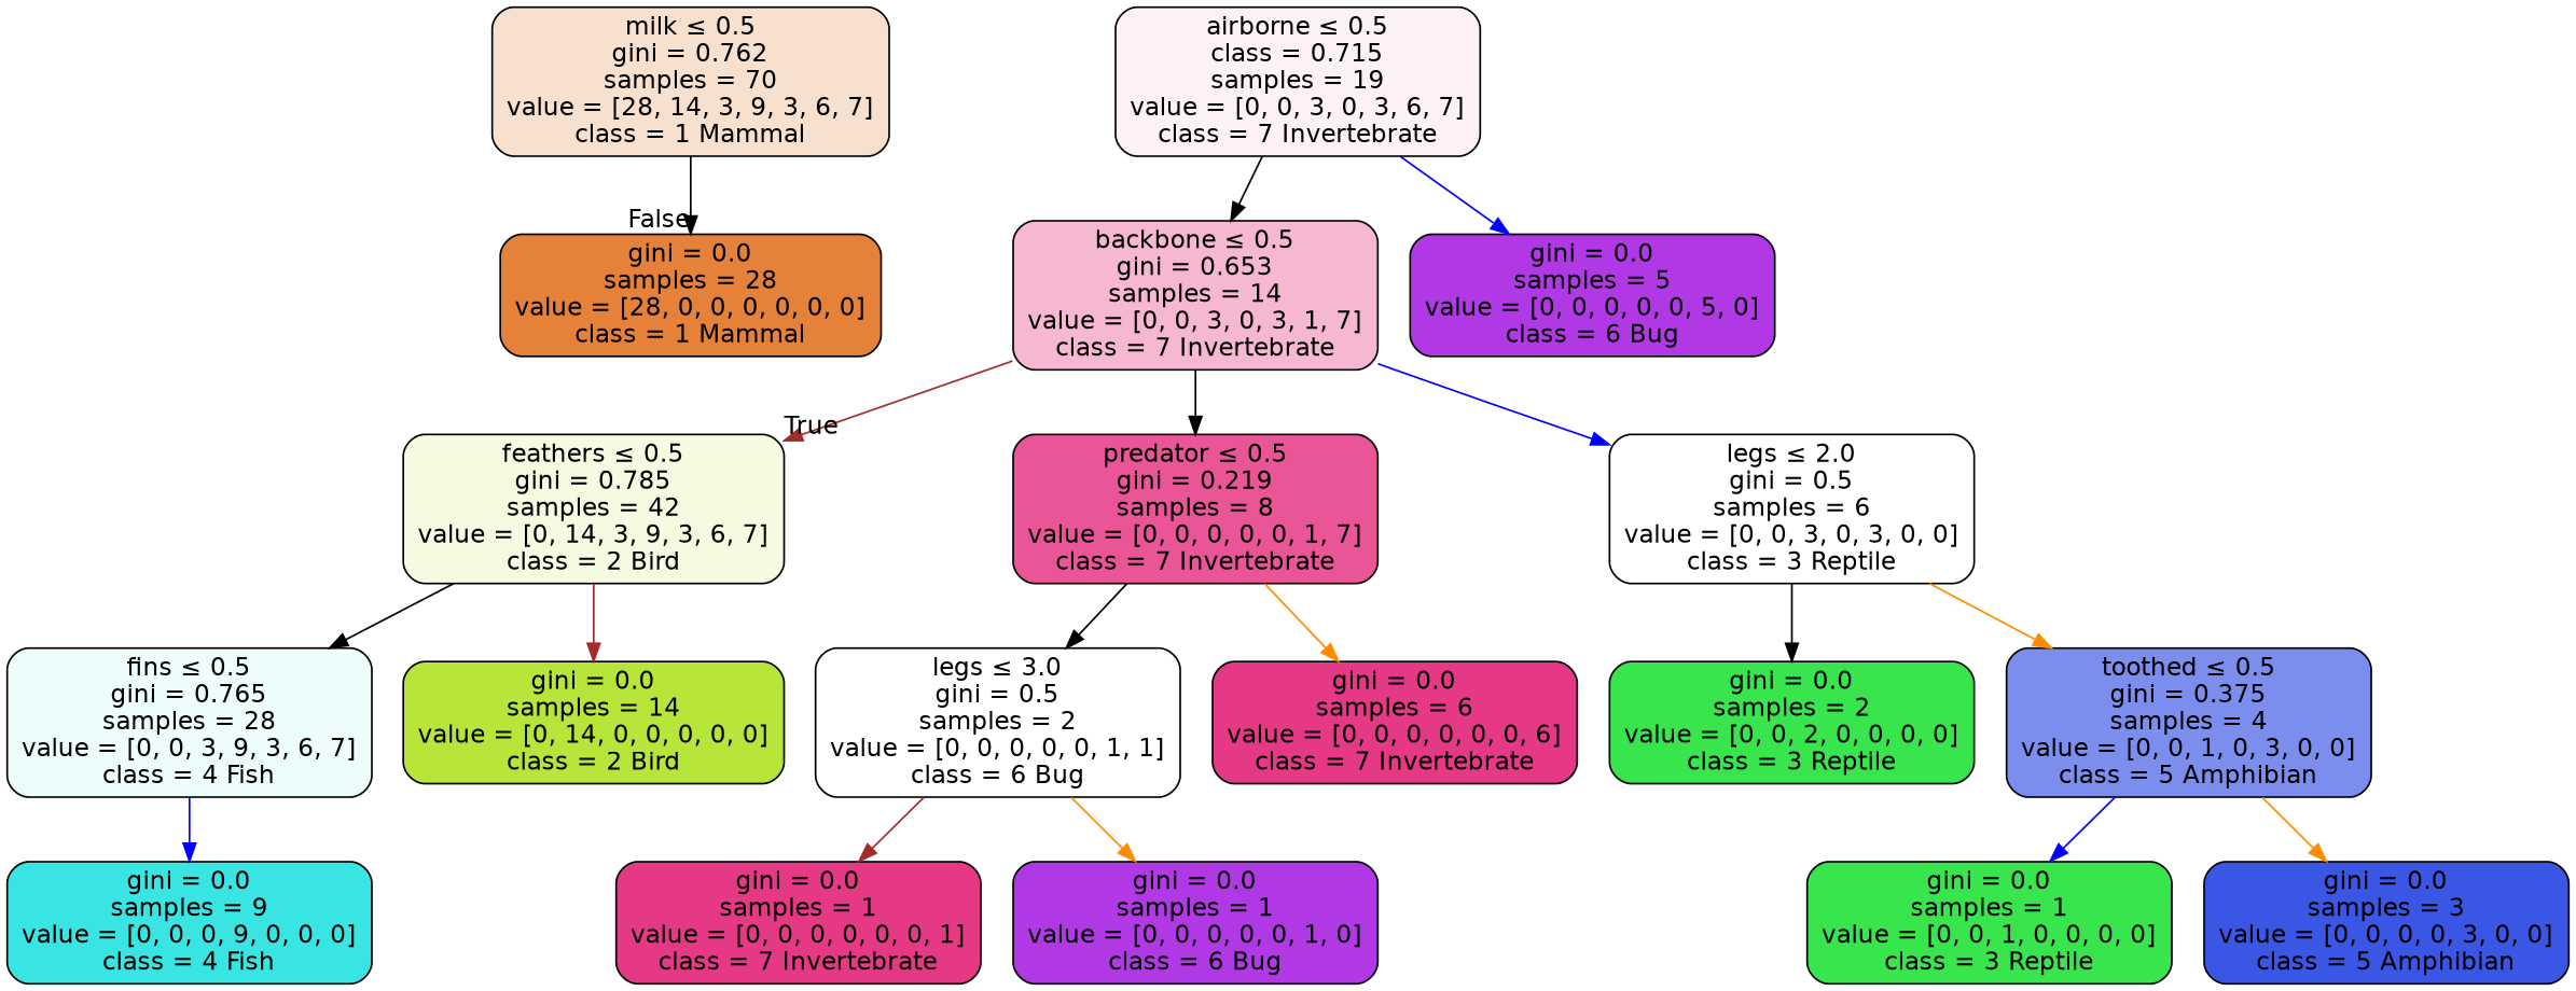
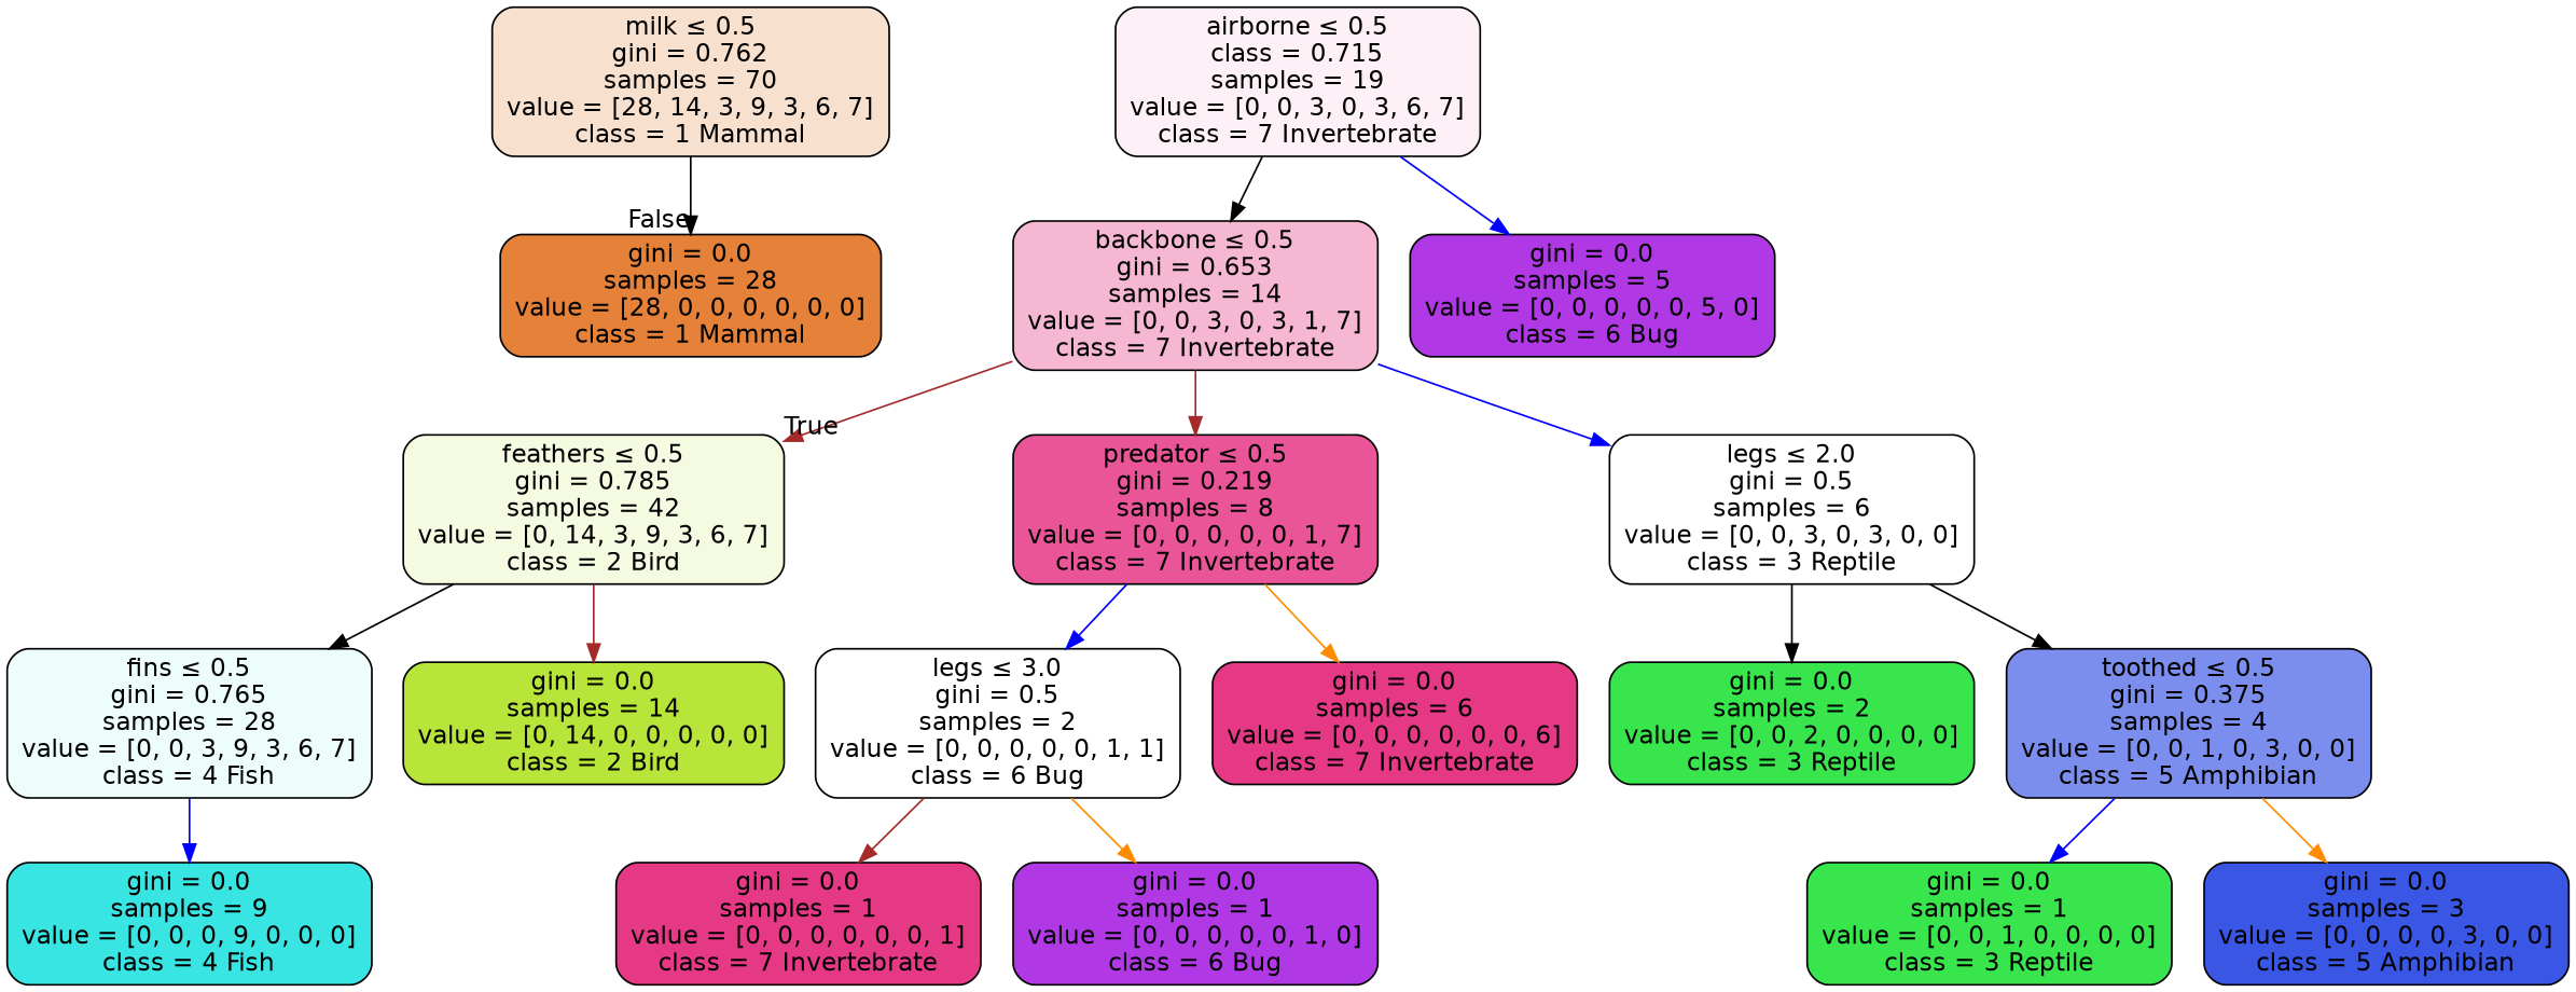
  digraph {
    node [color=black fillcolor="#b139e5" fontname=helvetica shape=box style="filled, rounded"]
    edge [color=black fontname=helvetica]
    n1 [fillcolor="#f8e0ce" label=<milk &le; 0.5<br/>gini = 0.762<br/>samples = 70<br/>value = [28, 14, 3, 9, 3, 6, 7]<br/>class = 1 Mammal>]
    n2 [fillcolor="#e58139" label=<gini = 0.0<br/>samples = 28<br/>value = [28, 0, 0, 0, 0, 0, 0]<br/>class = 1 Mammal>]
    n3 [fillcolor="#f4fbe1" label=<feathers &le; 0.5<br/>gini = 0.785<br/>samples = 42<br/>value = [0, 14, 3, 9, 3, 6, 7]<br/>class = 2 Bird>]
    n4 [fillcolor="#ecfdfc" label=<fins &le; 0.5<br/>gini = 0.765<br/>samples = 28<br/>value = [0, 0, 3, 9, 3, 6, 7]<br/>class = 4 Fish>]
    n5 [fillcolor="#b7e539" label=<gini = 0.0<br/>samples = 14<br/>value = [0, 14, 0, 0, 0, 0, 0]<br/>class = 2 Bird>]
    n6 [fillcolor="#39e5e2" label=<gini = 0.0<br/>samples = 9<br/>value = [0, 0, 0, 9, 0, 0, 0]<br/>class = 4 Fish>]
    n7 [fillcolor="#fdf0f6" label=<airborne &le; 0.5<br/>class = 0.715<br/>samples = 19<br/>value = [0, 0, 3, 0, 3, 6, 7]<br/>class = 7 Invertebrate>]
    n8 [fillcolor="#f6b7d3" label=<backbone &le; 0.5<br/>gini = 0.653<br/>samples = 14<br/>value = [0, 0, 3, 0, 3, 1, 7]<br/>class = 7 Invertebrate>]
    n9 [label=<gini = 0.0<br/>samples = 5<br/>value = [0, 0, 0, 0, 0, 5, 0]<br/>class = 6 Bug>]
    n10 [fillcolor="#e95597" label=<predator &le; 0.5<br/>gini = 0.219<br/>samples = 8<br/>value = [0, 0, 0, 0, 0, 1, 7]<br/>class = 7 Invertebrate>]
    n11 [fillcolor="#ffffff" label=<legs &le; 2.0<br/>gini = 0.5<br/>samples = 6<br/>value = [0, 0, 3, 0, 3, 0, 0]<br/>class = 3 Reptile>]
    n12 [fillcolor="#ffffff" label=<legs &le; 3.0<br/>gini = 0.5<br/>samples = 2<br/>value = [0, 0, 0, 0, 0, 1, 1]<br/>class = 6 Bug>]
    n13 [fillcolor="#e53986" label=<gini = 0.0<br/>samples = 6<br/>value = [0, 0, 0, 0, 0, 0, 6]<br/>class = 7 Invertebrate>]
    n14 [fillcolor="#39e54d" label=<gini = 0.0<br/>samples = 2<br/>value = [0, 0, 2, 0, 0, 0, 0]<br/>class = 3 Reptile>]
    n15 [fillcolor="#7b8eee" label=<toothed &le; 0.5<br/>gini = 0.375<br/>samples = 4<br/>value = [0, 0, 1, 0, 3, 0, 0]<br/>class = 5 Amphibian>]
    n16 [fillcolor="#e53986" label=<gini = 0.0<br/>samples = 1<br/>value = [0, 0, 0, 0, 0, 0, 1]<br/>class = 7 Invertebrate>]
    n17 [label=<gini = 0.0<br/>samples = 1<br/>value = [0, 0, 0, 0, 0, 1, 0]<br/>class = 6 Bug>]
    n18 [fillcolor="#39e54d" label=<gini = 0.0<br/>samples = 1<br/>value = [0, 0, 1, 0, 0, 0, 0]<br/>class = 3 Reptile>]
    n19 [fillcolor="#3956e5" label=<gini = 0.0<br/>samples = 3<br/>value = [0, 0, 0, 0, 3, 0, 0]<br/>class = 5 Amphibian>]
    n1 -> n2 [headlabel=False labelangle=-45 labeldistance=2.5]
    n3 -> n4
    n3 -> n5 [color=brown]
    n4 -> n6 [color=blue]
    n7 -> n8
    n7 -> n9 [color=blue]
    n8 -> n3 [color=brown headlabel=True labelangle=45 labeldistance=2.5]
-   n8 -> n10
+   n8 -> n10 [color=brown]
    n8 -> n11 [color=blue]
-   n10 -> n12
+   n10 -> n12 [color=blue]
    n10 -> n13 [color=darkorange]
    n11 -> n14
-   n11 -> n15 [color=darkorange]
+   n11 -> n15
    n12 -> n16 [color=brown]
    n12 -> n17 [color=darkorange]
    n15 -> n18 [color=blue]
    n15 -> n19 [color=darkorange]
  }
